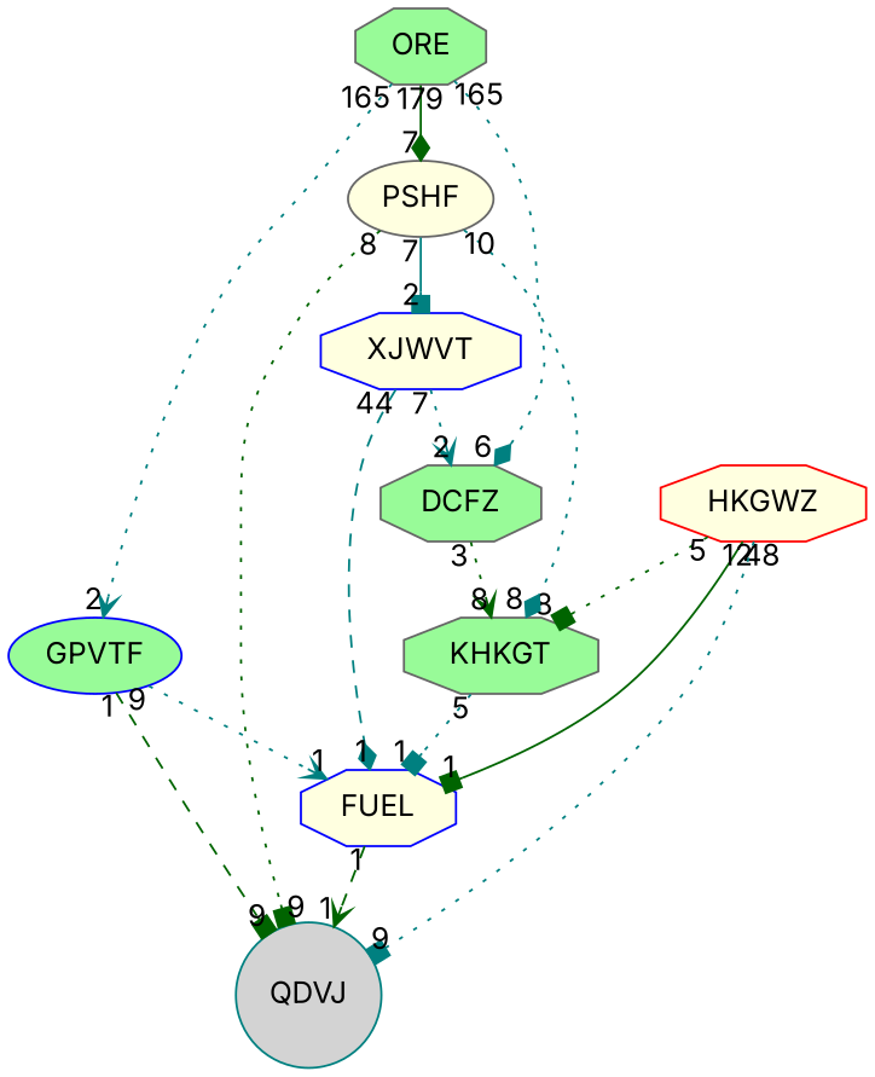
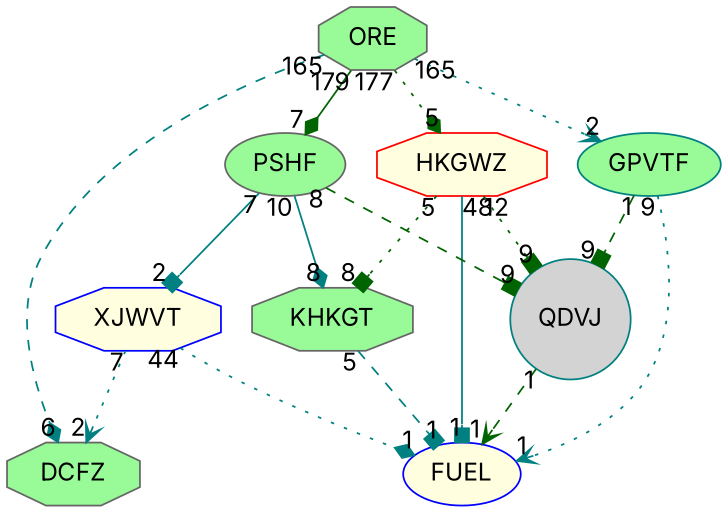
  digraph {
    fontname=Inter
    node [color=gray40 fillcolor=palegreen fontname=Inter shape=octagon style=filled]
    edge [arrowhead=box color=teal fontname=Inter headlabel=1 style=dotted taillabel=165]
    ORE
    DCFZ
-   GPVTF [color=blue shape=ellipse]
+   GPVTF [color=teal shape=ellipse]
    HKGWZ [color=red fillcolor=lightyellow]
-   PSHF [fillcolor=lightyellow shape=ellipse]
+   PSHF [shape=ellipse]
    KHKGT
-   FUEL [color=blue fillcolor=lightyellow]
+   FUEL [color=blue fillcolor=lightyellow shape=ellipse]
    QDVJ [color=teal fillcolor=lightgrey shape=circle]
    XJWVT [color=blue fillcolor=lightyellow]
-   ORE -> DCFZ [arrowhead=diamond headlabel=6]
+   ORE -> DCFZ [arrowhead=diamond headlabel=6 style=dashed]
    ORE -> GPVTF [arrowhead=vee headlabel=2]
+   ORE -> HKGWZ [arrowhead=diamond color=darkgreen headlabel=5 taillabel=177]
    ORE -> PSHF [arrowhead=diamond color=darkgreen headlabel=7 style=solid taillabel=179]
-   DCFZ -> KHKGT [arrowhead=vee color=darkgreen headlabel=8 taillabel=3]
    GPVTF -> FUEL [arrowhead=vee taillabel=9]
    GPVTF -> QDVJ [color=darkgreen headlabel=9 style=dashed taillabel=1]
    HKGWZ -> KHKGT [color=darkgreen headlabel=8 taillabel=5]
-   HKGWZ -> FUEL [color=darkgreen style=solid taillabel=48]
-   HKGWZ -> QDVJ [headlabel=9 taillabel=12]
-   PSHF -> KHKGT [arrowhead=diamond headlabel=8 taillabel=10]
-   PSHF -> QDVJ [color=darkgreen headlabel=9 taillabel=8]
+   HKGWZ -> FUEL [style=solid taillabel=48]
+   HKGWZ -> QDVJ [color=darkgreen headlabel=9 taillabel=12]
+   PSHF -> KHKGT [arrowhead=diamond headlabel=8 style=solid taillabel=10]
+   PSHF -> QDVJ [color=darkgreen headlabel=9 style=dashed taillabel=8]
    PSHF -> XJWVT [headlabel=2 style=solid taillabel=7]
-   KHKGT -> FUEL [taillabel=5]
-   FUEL -> QDVJ [arrowhead=vee color=darkgreen style=dashed taillabel=1]
+   KHKGT -> FUEL [style=dashed taillabel=5]
+   QDVJ -> FUEL [arrowhead=vee color=darkgreen style=dashed taillabel=1]
    XJWVT -> DCFZ [arrowhead=vee headlabel=2 taillabel=7]
-   XJWVT -> FUEL [arrowhead=diamond style=dashed taillabel=44]
+   XJWVT -> FUEL [arrowhead=diamond taillabel=44]
  }
